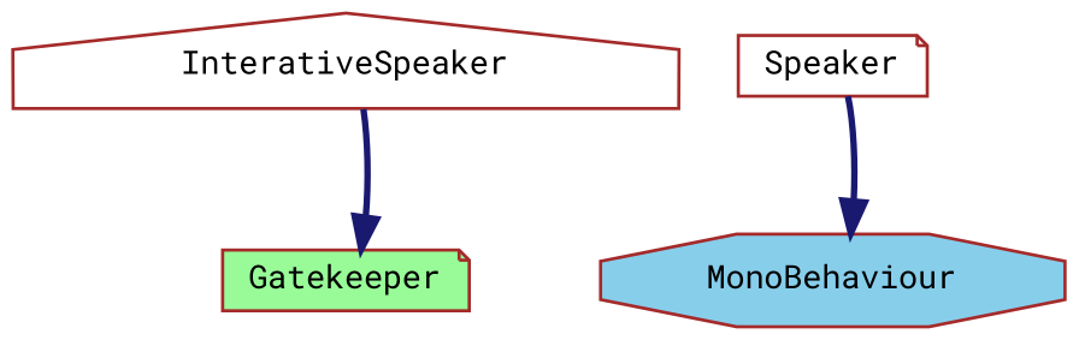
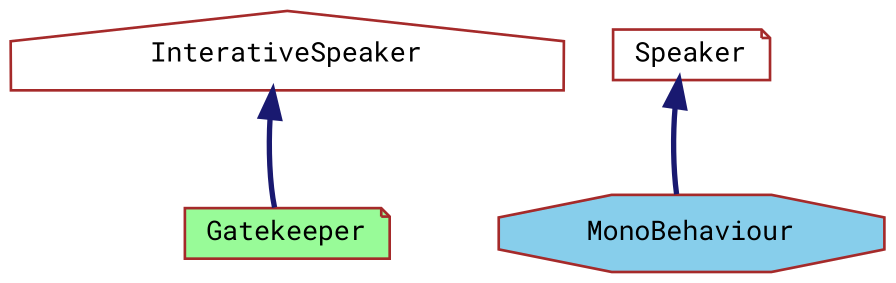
  digraph {
    fontname="Roboto Mono"
    node [color=brown fillcolor=white fontname="Roboto Mono" fontsize=10 shape=note style=filled]
    edge [color=midnightblue dir=back fontname="Roboto Mono" fontsize=10 labelfontname=Helvetica labelfontsize=10 style=bold]
    n1 [fontcolor=black height=0.2 label=InterativeSpeaker shape=house width=0.4]
    n2 [fillcolor=palegreen height=0.2 label=Gatekeeper width=0.4]
    n3 [height=0.2 label=Speaker width=0.4]
    n4 [fillcolor=skyblue height=0.2 label=MonoBehaviour shape=octagon width=0.4]
-   n2 -> n1
-   n4 -> n3
+   n1 -> n2
+   n3 -> n4
  }
